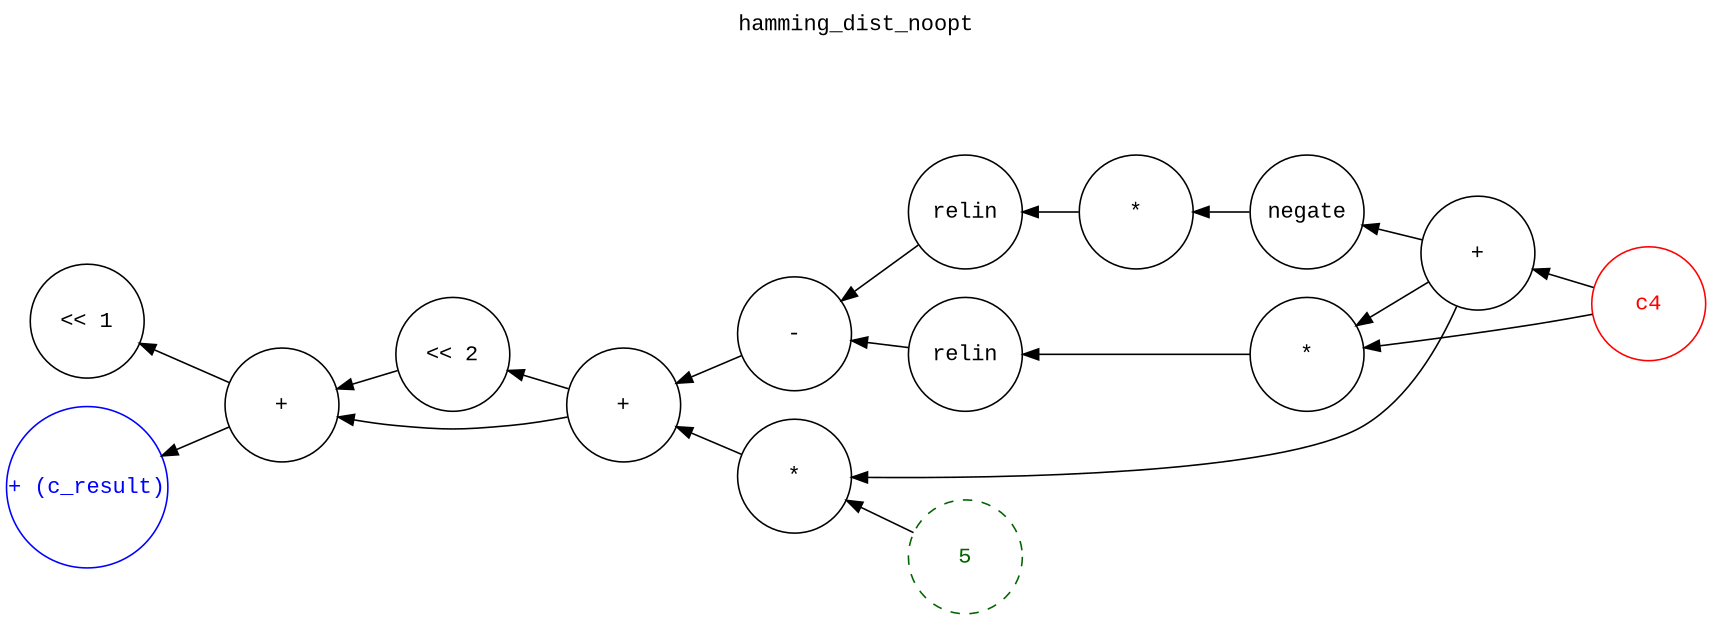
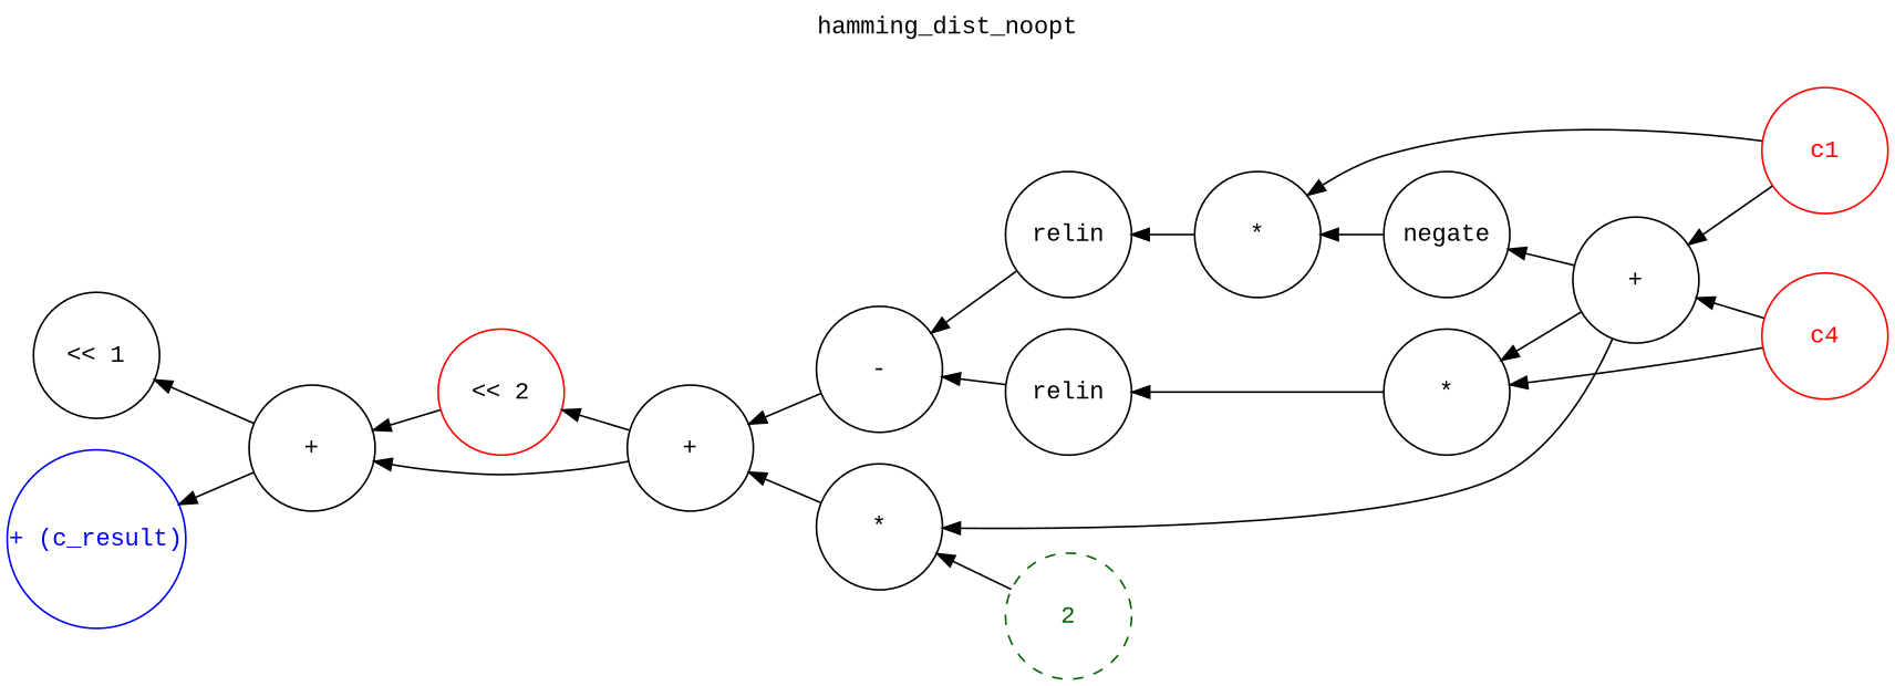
  digraph {
    fontname="Liberation Mono"
    label=hamming_dist_noopt
    labelloc=t
    rankdir=LR
    node [color=black fontcolor=black fontname="Liberation Mono" margin=0 shape=circle style=solid]
    edge [dir=back fontname="Liberation Mono"]
+   n1 [color=red fontcolor=red label=c1 width=1]
    n2 [color=red fontcolor=red label=c4 width=1]
    n3 [label="+" width=1]
    n4 [label=negate width=1]
    n5 [label="*" width=1]
    n6 [label=relin width=1]
    n7 [label="*" width=1]
    n8 [label=relin width=1]
    n9 [label="-" width=1]
-   n10 [color=darkgreen fontcolor=darkgreen label=5 style=dashed width=1]
+   n10 [color=darkgreen fontcolor=darkgreen label=2 style=dashed width=1]
    n11 [label="*" width=1]
    n12 [label="+" width=1]
-   n13 [label="<< 2" width=1]
+   n13 [color=red label="<< 2" width=1]
    n14 [label="+" width=1]
    n15 [label="<< 1" width=1]
    n16 [color=blue fontcolor=blue label="+ (c_result)" width=1]
+   n3 -> n1
    n3 -> n2
    n4 -> n3
+   n5 -> n1
    n5 -> n4
    n6 -> n5
    n7 -> n2
    n7 -> n3
    n8 -> n7
    n9 -> n6
    n9 -> n8
    n11 -> n3
    n11 -> n10
    n12 -> n9
    n12 -> n11
    n13 -> n12
    n14 -> n12
    n14 -> n13
    n15 -> n14
    n16 -> n14
  }
